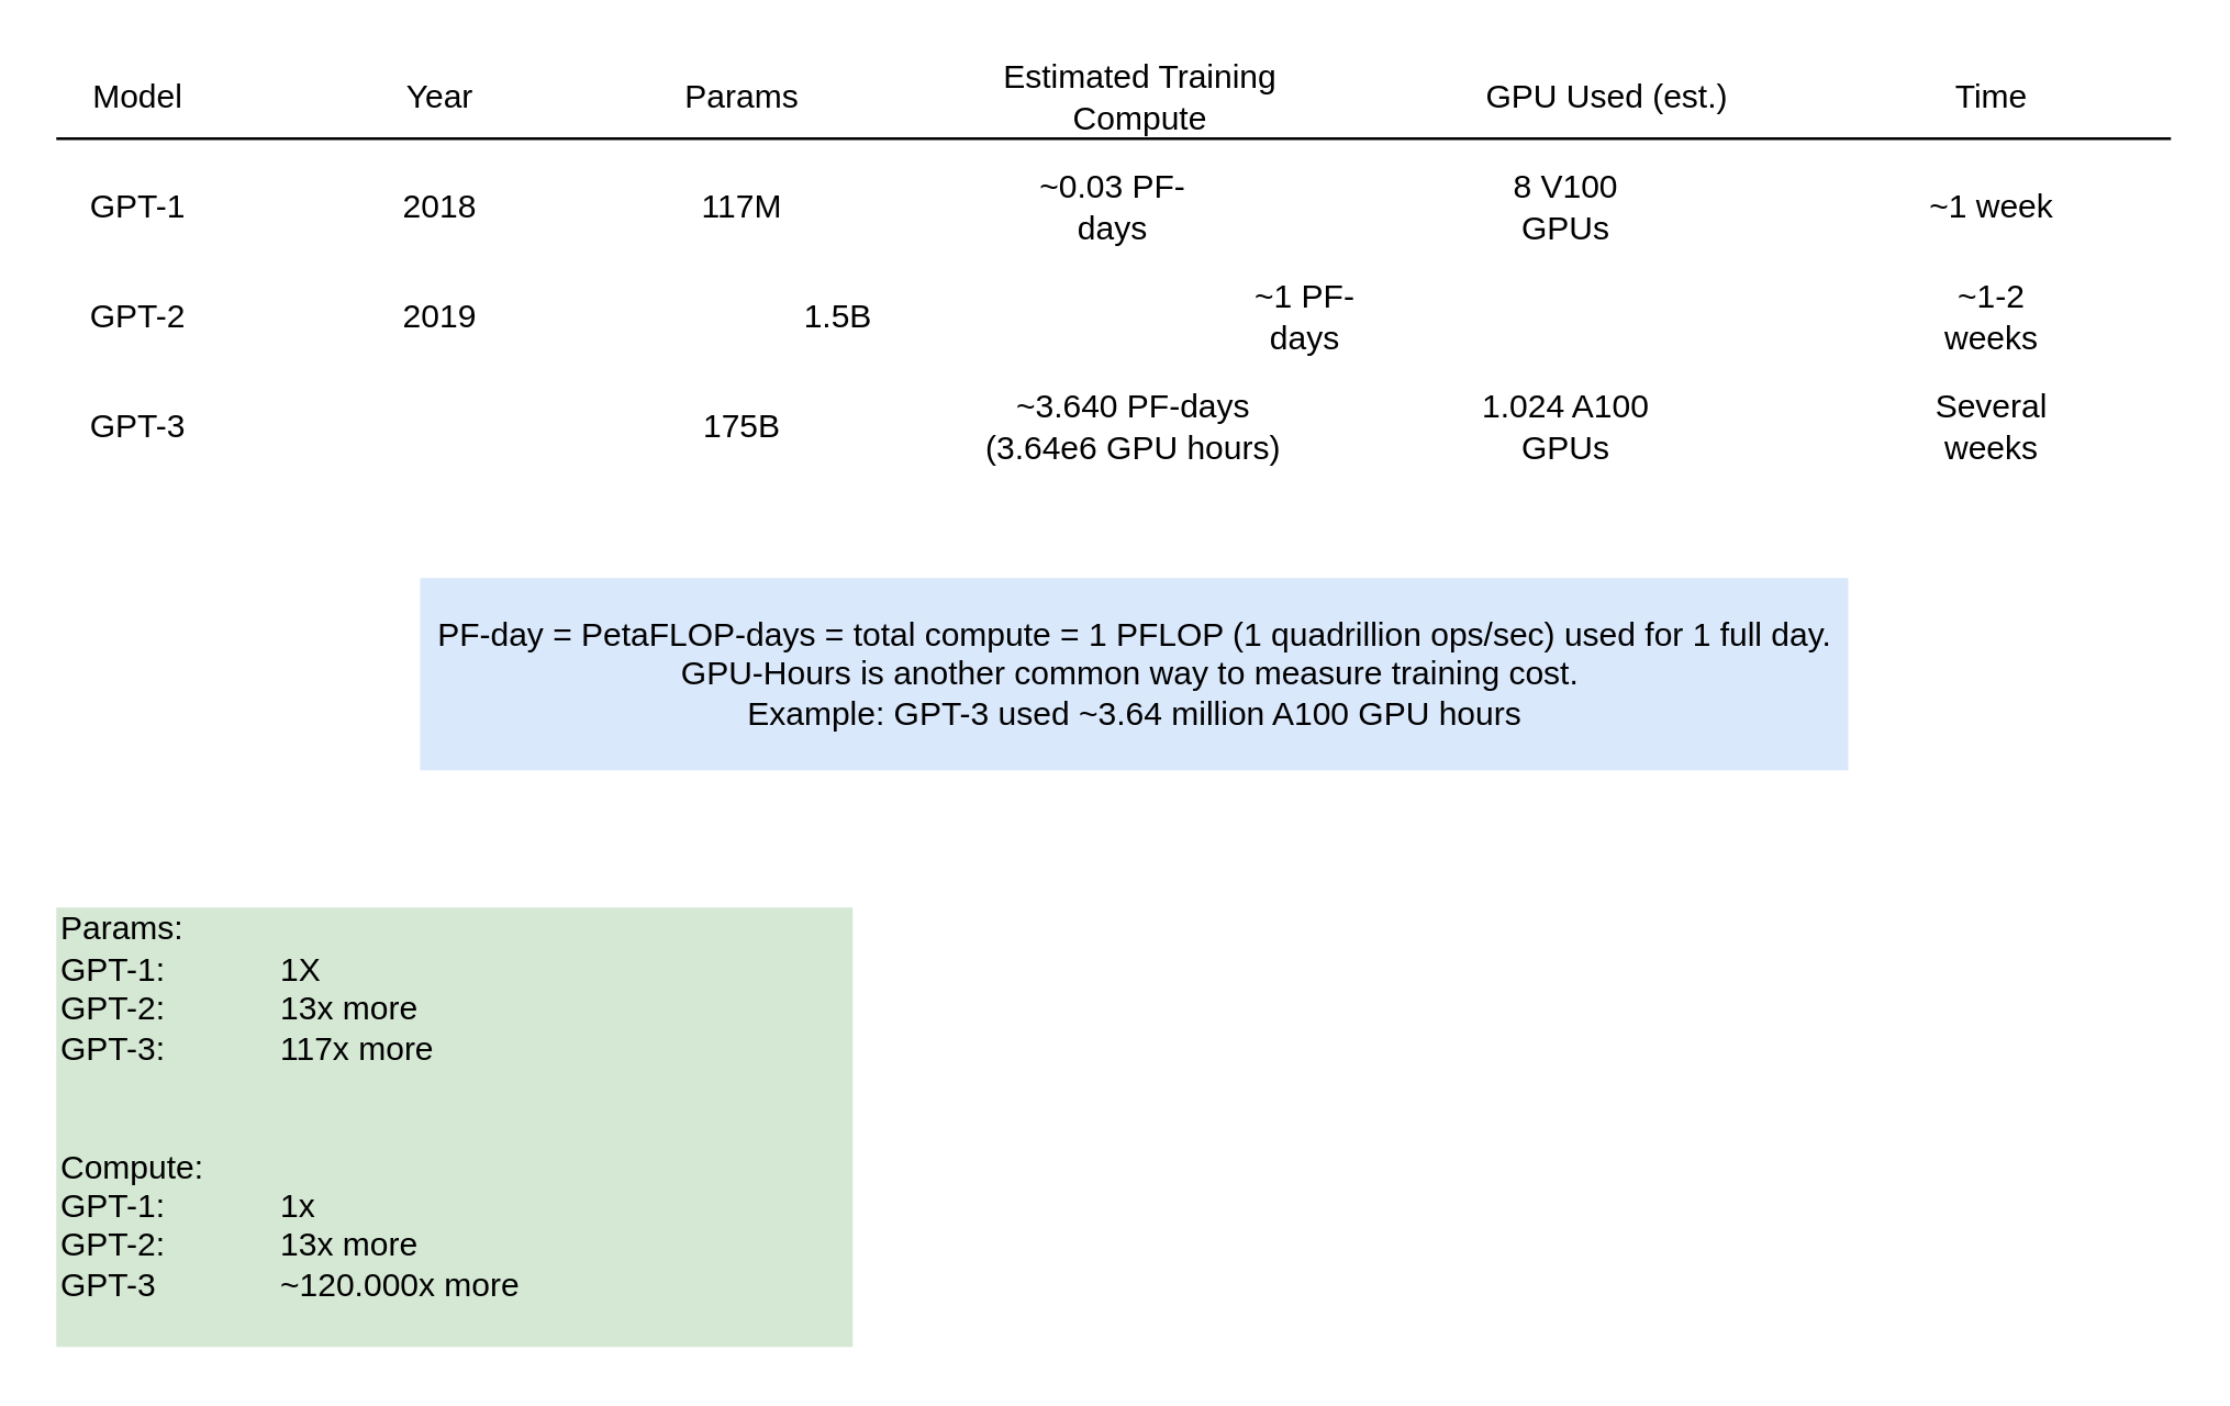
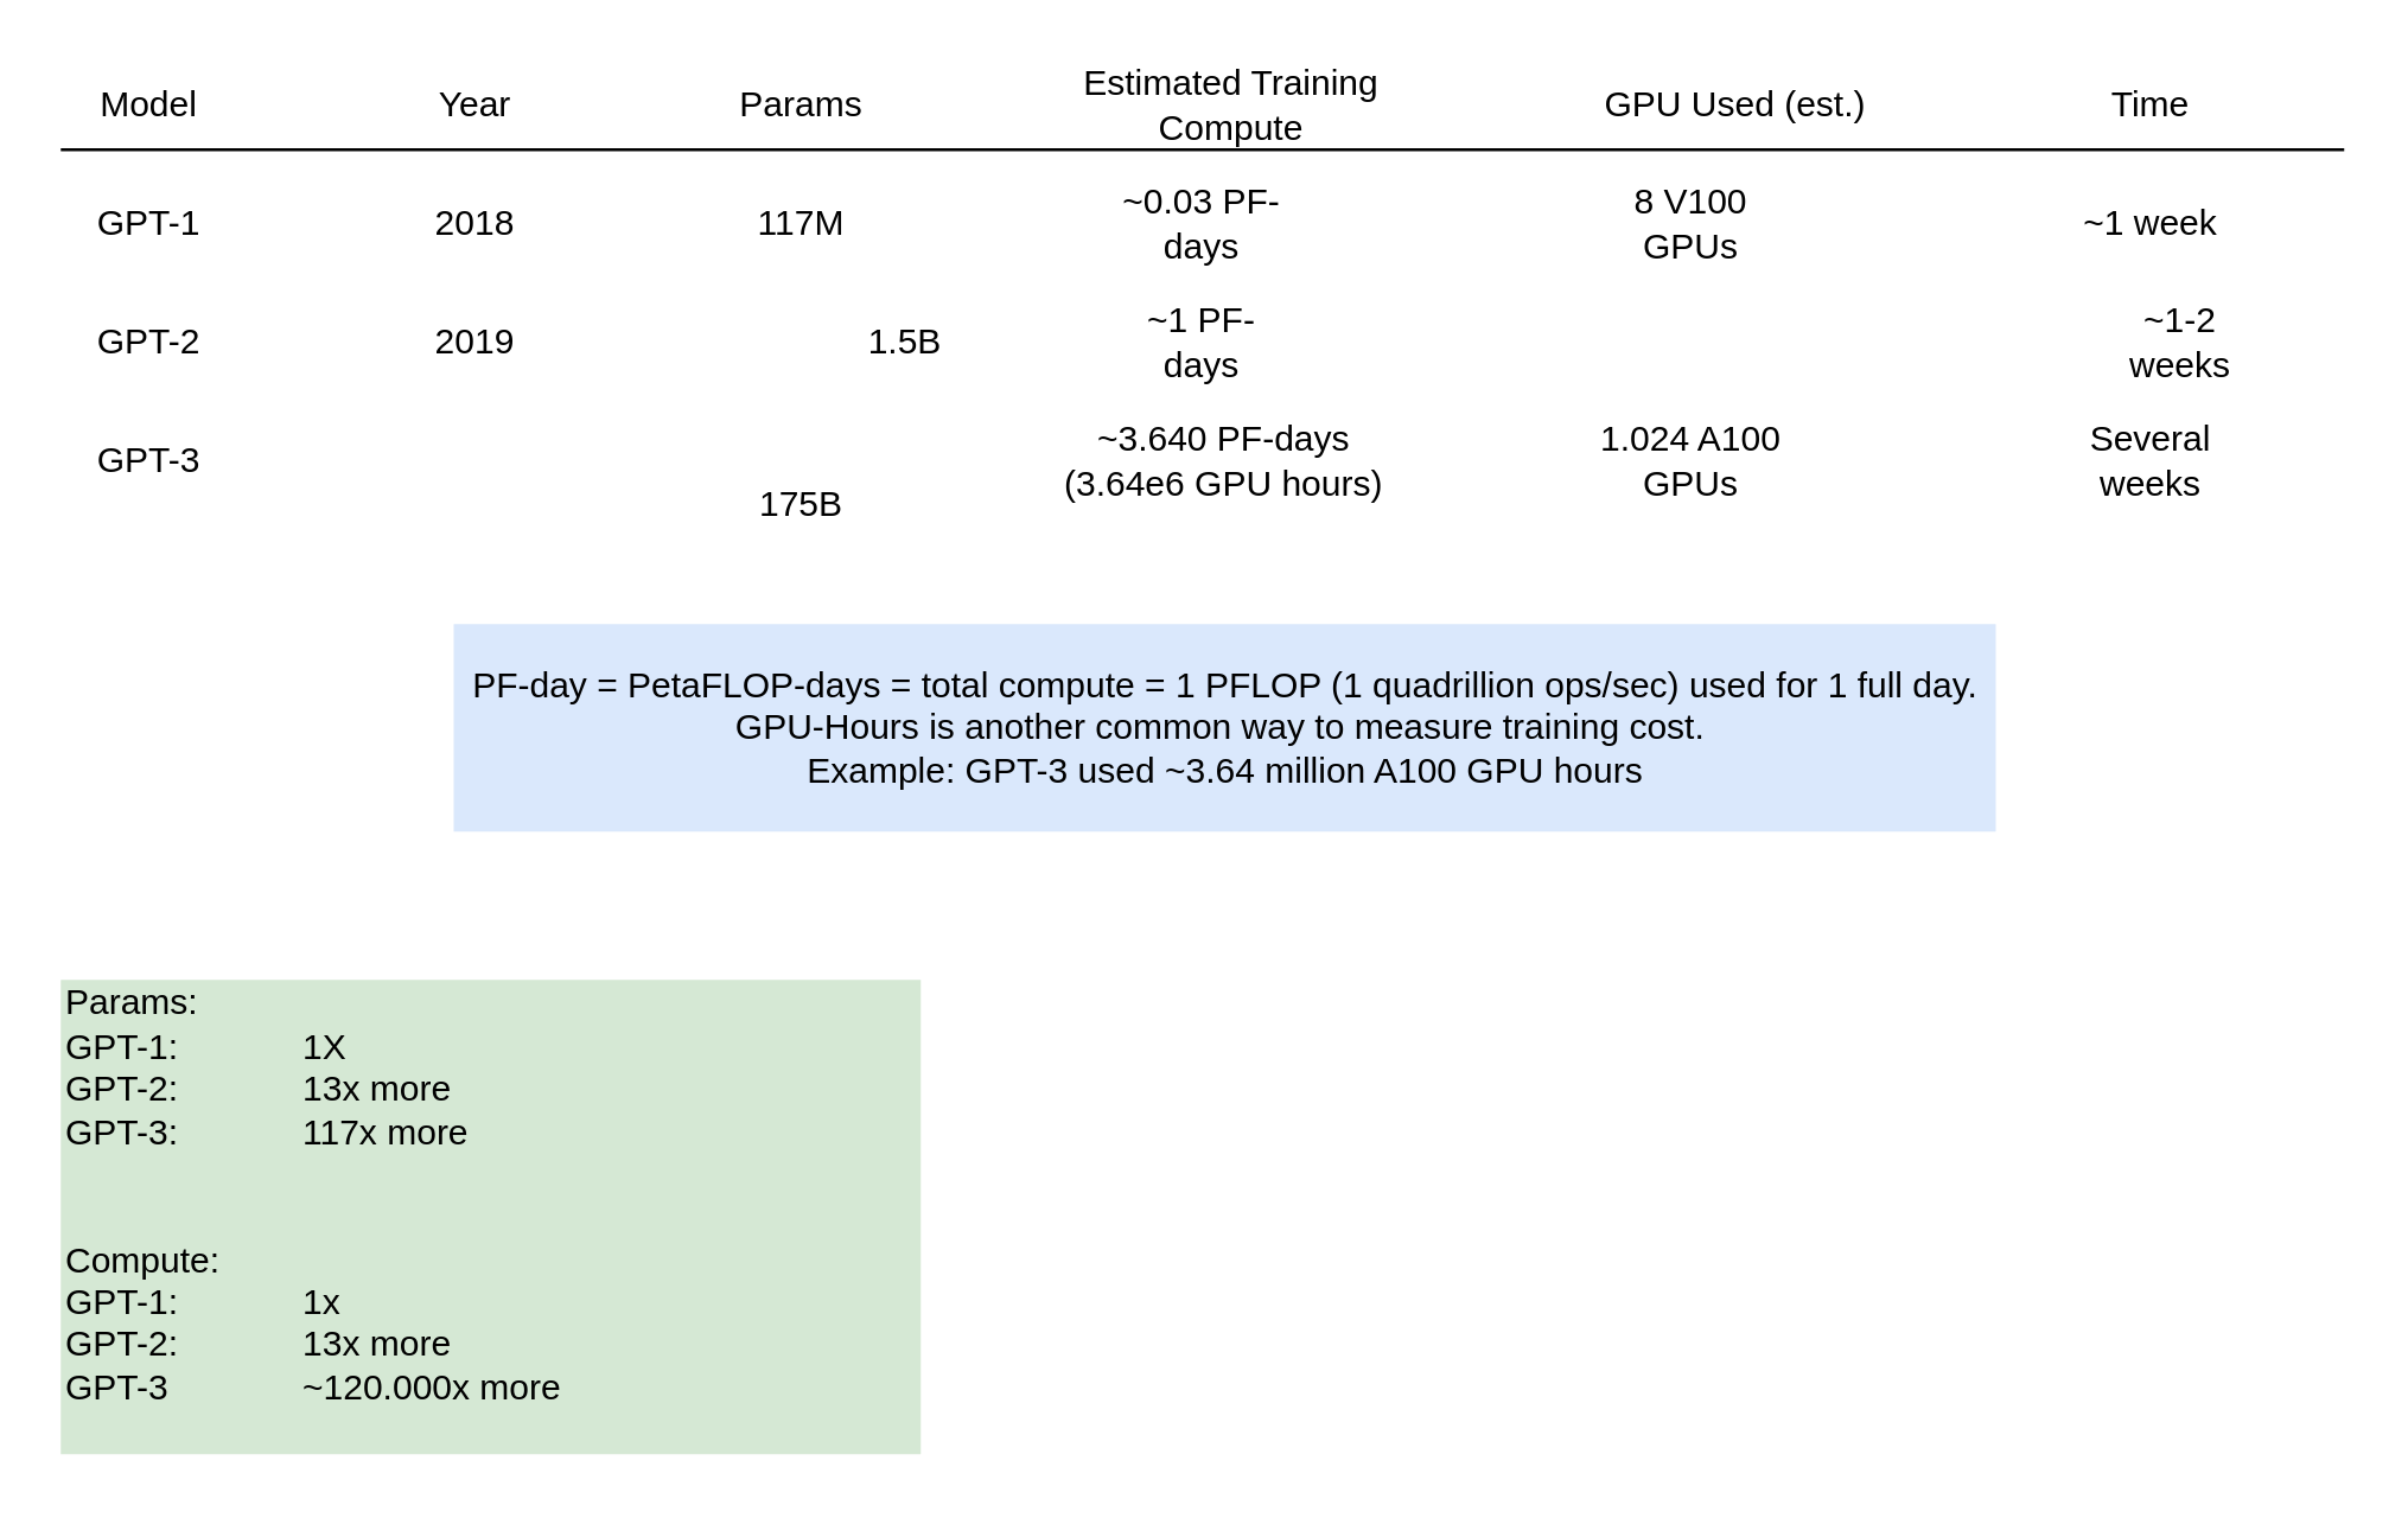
  <mxCell id="0" />
  <mxCell id="1" parent="0" />
  <mxCell id="2" value="" style="endArrow=none;html=1;" edge="1" parent="1"><mxGeometry width="50" height="50" relative="1" as="geometry"><mxPoint x="20" y="50" as="sourcePoint" /><mxPoint x="790" y="50" as="targetPoint" /></mxGeometry></mxCell>
  <mxCell id="3" value="Model" style="text;html=1;align=center;verticalAlign=middle;whiteSpace=wrap;rounded=0;" vertex="1" parent="1"><mxGeometry x="20" y="20" width="60" height="30" as="geometry" /></mxCell>
  <mxCell id="4" value="Year" style="text;html=1;align=center;verticalAlign=middle;whiteSpace=wrap;rounded=0;" vertex="1" parent="1"><mxGeometry x="130" y="20" width="60" height="30" as="geometry" /></mxCell>
  <mxCell id="5" value="Params" style="text;html=1;align=center;verticalAlign=middle;whiteSpace=wrap;rounded=0;" vertex="1" parent="1"><mxGeometry x="240" y="20" width="60" height="30" as="geometry" /></mxCell>
  <mxCell id="6" value="Estimated Training Compute" style="text;html=1;align=center;verticalAlign=middle;whiteSpace=wrap;rounded=0;" vertex="1" parent="1"><mxGeometry x="360" y="20" width="110" height="30" as="geometry" /></mxCell>
  <mxCell id="7" value="GPU Used (est.)" style="text;html=1;align=center;verticalAlign=middle;whiteSpace=wrap;rounded=0;" vertex="1" parent="1"><mxGeometry x="530" y="20" width="110" height="30" as="geometry" /></mxCell>
  <mxCell id="8" value="Time" style="text;html=1;align=center;verticalAlign=middle;whiteSpace=wrap;rounded=0;" vertex="1" parent="1"><mxGeometry x="670" y="20" width="110" height="30" as="geometry" /></mxCell>
  <mxCell id="9" value="GPT-1" style="text;html=1;align=center;verticalAlign=middle;whiteSpace=wrap;rounded=0;" vertex="1" parent="1"><mxGeometry x="20" y="60" width="60" height="30" as="geometry" /></mxCell>
  <mxCell id="10" value="2018" style="text;html=1;align=center;verticalAlign=middle;whiteSpace=wrap;rounded=0;" vertex="1" parent="1"><mxGeometry x="130" y="60" width="60" height="30" as="geometry" /></mxCell>
  <mxCell id="11" value="117M" style="text;html=1;align=center;verticalAlign=middle;whiteSpace=wrap;rounded=0;" vertex="1" parent="1"><mxGeometry x="240" y="60" width="60" height="30" as="geometry" /></mxCell>
  <mxCell id="12" value="~0.03 PF-days" style="text;html=1;align=center;verticalAlign=middle;whiteSpace=wrap;rounded=0;" vertex="1" parent="1"><mxGeometry x="375" y="60" width="60" height="30" as="geometry" /></mxCell>
  <mxCell id="13" value="8 V100 GPUs" style="text;html=1;align=center;verticalAlign=middle;whiteSpace=wrap;rounded=0;" vertex="1" parent="1"><mxGeometry x="540" y="60" width="60" height="30" as="geometry" /></mxCell>
  <mxCell id="14" value="~1 week" style="text;html=1;align=center;verticalAlign=middle;whiteSpace=wrap;rounded=0;" vertex="1" parent="1"><mxGeometry x="695" y="60" width="60" height="30" as="geometry" /></mxCell>
  <mxCell id="15" value="GPT-2" style="text;html=1;align=center;verticalAlign=middle;whiteSpace=wrap;rounded=0;" vertex="1" parent="1"><mxGeometry x="20" y="100" width="60" height="30" as="geometry" /></mxCell>
  <mxCell id="16" value="2019" style="text;html=1;align=center;verticalAlign=middle;whiteSpace=wrap;rounded=0;" vertex="1" parent="1"><mxGeometry x="130" y="100" width="60" height="30" as="geometry" /></mxCell>
  <mxCell id="17" value="1.5B" style="text;html=1;align=center;verticalAlign=middle;whiteSpace=wrap;rounded=0;" vertex="1" parent="1"><mxGeometry x="275" y="100" width="60" height="30" as="geometry" /></mxCell>
- <mxCell id="18" value="~1 PF-days" style="text;html=1;align=center;verticalAlign=middle;whiteSpace=wrap;rounded=0;" vertex="1" parent="1"><mxGeometry x="445" y="100" width="60" height="30" as="geometry" /></mxCell>
- <mxCell id="19" value="~1-2 weeks" style="text;html=1;align=center;verticalAlign=middle;whiteSpace=wrap;rounded=0;" vertex="1" parent="1"><mxGeometry x="695" y="100" width="60" height="30" as="geometry" /></mxCell>
+ <mxCell id="18" value="~1 PF-days" style="text;html=1;align=center;verticalAlign=middle;whiteSpace=wrap;rounded=0;" vertex="1" parent="1"><mxGeometry x="375" y="100" width="60" height="30" as="geometry" /></mxCell>
+ <mxCell id="19" value="~1-2 weeks" style="text;html=1;align=center;verticalAlign=middle;whiteSpace=wrap;rounded=0;" vertex="1" parent="1"><mxGeometry x="705" y="100" width="60" height="30" as="geometry" /></mxCell>
  <mxCell id="20" value="GPT-3" style="text;html=1;align=center;verticalAlign=middle;whiteSpace=wrap;rounded=0;" vertex="1" parent="1"><mxGeometry x="20" y="140" width="60" height="30" as="geometry" /></mxCell>
- <mxCell id="21" value="175B" style="text;html=1;align=center;verticalAlign=middle;whiteSpace=wrap;rounded=0;" vertex="1" parent="1"><mxGeometry x="240" y="140" width="60" height="30" as="geometry" /></mxCell>
+ <mxCell id="21" value="175B" style="text;html=1;align=center;verticalAlign=middle;whiteSpace=wrap;rounded=0;" vertex="1" parent="1"><mxGeometry x="240" y="155" width="60" height="30" as="geometry" /></mxCell>
  <mxCell id="22" value="~3.640 PF-days (3.64e6 GPU hours)" style="text;html=1;align=center;verticalAlign=middle;whiteSpace=wrap;rounded=0;" vertex="1" parent="1"><mxGeometry x="355" y="140" width="115" height="30" as="geometry" /></mxCell>
  <mxCell id="23" value="1.024 A100 GPUs" style="text;html=1;align=center;verticalAlign=middle;whiteSpace=wrap;rounded=0;" vertex="1" parent="1"><mxGeometry x="535" y="140" width="70" height="30" as="geometry" /></mxCell>
  <mxCell id="24" value="Several weeks" style="text;html=1;align=center;verticalAlign=middle;whiteSpace=wrap;rounded=0;" vertex="1" parent="1"><mxGeometry x="695" y="140" width="60" height="30" as="geometry" /></mxCell>
  <mxCell id="25" value="PF-day = PetaFLOP-days = total compute = 1 PFLOP (1 quadrillion ops/sec) used for 1 full day.&lt;div&gt;GPU-Hours is another common way to measure training cost.&amp;nbsp;&lt;/div&gt;&lt;div&gt;Example: GPT-3 used ~3.64 million A100 GPU hours&lt;/div&gt;" style="text;html=1;align=center;verticalAlign=middle;whiteSpace=wrap;rounded=0;fillColor=#dae8fc;strokeColor=none;" vertex="1" parent="1"><mxGeometry x="152.5" y="210" width="520" height="70" as="geometry" /></mxCell>
  <mxCell id="26" value="Params:&lt;div&gt;&lt;font color=&quot;#000000&quot;&gt;GPT-1:&lt;span style=&quot;white-space: pre;&quot;&gt;&#09;&lt;/span&gt;&lt;span style=&quot;white-space: pre;&quot;&gt;&#09;&lt;/span&gt;1X&lt;/font&gt;&lt;/div&gt;&lt;div&gt;&lt;font color=&quot;#000000&quot;&gt;GPT-2:&lt;span style=&quot;white-space: pre;&quot;&gt;&#09;&lt;/span&gt;&lt;span style=&quot;white-space: pre;&quot;&gt;&#09;&lt;/span&gt;13x more&lt;/font&gt;&lt;/div&gt;&lt;div&gt;&lt;font color=&quot;#000000&quot;&gt;GPT-3:&lt;span style=&quot;white-space: pre;&quot;&gt;&#09;&lt;/span&gt;&lt;span style=&quot;white-space: pre;&quot;&gt;&#09;&lt;/span&gt;117x more&lt;/font&gt;&lt;/div&gt;&lt;div&gt;&lt;font color=&quot;#000000&quot;&gt;&lt;br&gt;&lt;/font&gt;&lt;/div&gt;&lt;div&gt;&lt;font color=&quot;#000000&quot;&gt;&lt;br&gt;&lt;/font&gt;&lt;/div&gt;&lt;div&gt;&lt;font color=&quot;#000000&quot;&gt;Compute:&lt;/font&gt;&lt;/div&gt;&lt;div&gt;&lt;font color=&quot;#000000&quot;&gt;GPT-1:&lt;span style=&quot;white-space: pre;&quot;&gt;&#09;&lt;/span&gt;&lt;span style=&quot;white-space: pre;&quot;&gt;&#09;&lt;/span&gt;1x&lt;/font&gt;&lt;/div&gt;&lt;div&gt;&lt;font color=&quot;#000000&quot;&gt;GPT-2:&lt;span style=&quot;white-space: pre;&quot;&gt;&#09;&lt;/span&gt;&lt;span style=&quot;white-space: pre;&quot;&gt;&#09;&lt;/span&gt;13x more&lt;/font&gt;&lt;/div&gt;&lt;div&gt;&lt;font color=&quot;#000000&quot;&gt;GPT-3&lt;span style=&quot;white-space: pre;&quot;&gt;&#09;&lt;/span&gt;&lt;span style=&quot;white-space: pre;&quot;&gt;&#09;&lt;/span&gt;~120.000x more&amp;nbsp;&lt;br&gt;&lt;/font&gt;&lt;div&gt;&lt;br&gt;&lt;/div&gt;&lt;/div&gt;" style="text;html=1;align=left;verticalAlign=middle;whiteSpace=wrap;rounded=0;fillColor=#d5e8d4;strokeColor=none;" vertex="1" parent="1"><mxGeometry x="20" y="330" width="290" height="160" as="geometry" /></mxCell>
